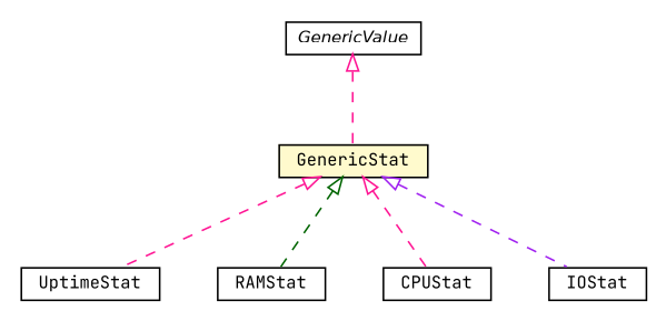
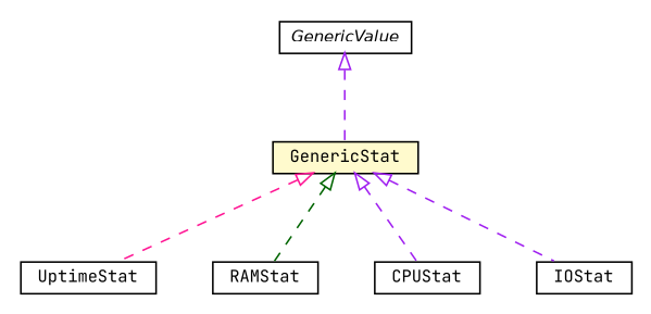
  digraph {
    fontname="JetBrains Mono"
    nodesep=0.25
    ranksep=0.5
    node [fontcolor=black fontname="JetBrains Mono" fontsize=10.0 shape=plaintext]
    edge [arrowtail=empty color=deeppink dir=back fontname="JetBrains Mono" fontsize=10 headport=p labelfontname=Helvetica labelfontsize=10 style=dashed tailport=p]
    n1 [label=<<table title="org.unict.ing.pds.dhtdb.utils.model.UptimeStat" border="0" cellborder="1" cellspacing="0" cellpadding="2" port="p" href="./UptimeStat.html"> 		<tr><td><table border="0" cellspacing="0" cellpadding="1"> <tr><td align="center" balign="center"> UptimeStat </td></tr> 		</table></td></tr> 		</table>>]
    n2 [label=<<table title="org.unict.ing.pds.dhtdb.utils.model.RAMStat" border="0" cellborder="1" cellspacing="0" cellpadding="2" port="p" href="./RAMStat.html"> 		<tr><td><table border="0" cellspacing="0" cellpadding="1"> <tr><td align="center" balign="center"> RAMStat </td></tr> 		</table></td></tr> 		</table>>]
    n3 [label=<<table title="org.unict.ing.pds.dhtdb.utils.model.CPUStat" border="0" cellborder="1" cellspacing="0" cellpadding="2" port="p" href="./CPUStat.html"> 		<tr><td><table border="0" cellspacing="0" cellpadding="1"> <tr><td align="center" balign="center"> CPUStat </td></tr> 		</table></td></tr> 		</table>>]
    n4 [label=<<table title="org.unict.ing.pds.dhtdb.utils.model.GenericValue" border="0" cellborder="1" cellspacing="0" cellpadding="2" port="p" href="./GenericValue.html"> 		<tr><td><table border="0" cellspacing="0" cellpadding="1"> <tr><td align="center" balign="center"><font face="Helvetica-Oblique"> GenericValue </font></td></tr> 		</table></td></tr> 		</table>>]
    n5 [label=<<table title="org.unict.ing.pds.dhtdb.utils.model.GenericStat" border="0" cellborder="1" cellspacing="0" cellpadding="2" port="p" bgcolor="lemonChiffon" href="./GenericStat.html"> 		<tr><td><table border="0" cellspacing="0" cellpadding="1"> <tr><td align="center" balign="center"> GenericStat </td></tr> 		</table></td></tr> 		</table>>]
    n6 [label=<<table title="org.unict.ing.pds.dhtdb.utils.model.IOStat" border="0" cellborder="1" cellspacing="0" cellpadding="2" port="p" href="./IOStat.html"> 		<tr><td><table border="0" cellspacing="0" cellpadding="1"> <tr><td align="center" balign="center"> IOStat </td></tr> 		</table></td></tr> 		</table>>]
-   n4 -> n5
+   n4 -> n5 [color=purple]
    n5 -> n1
    n5 -> n2 [color=darkgreen]
-   n5 -> n3
+   n5 -> n3 [color=purple]
    n5 -> n6 [color=purple]
  }
